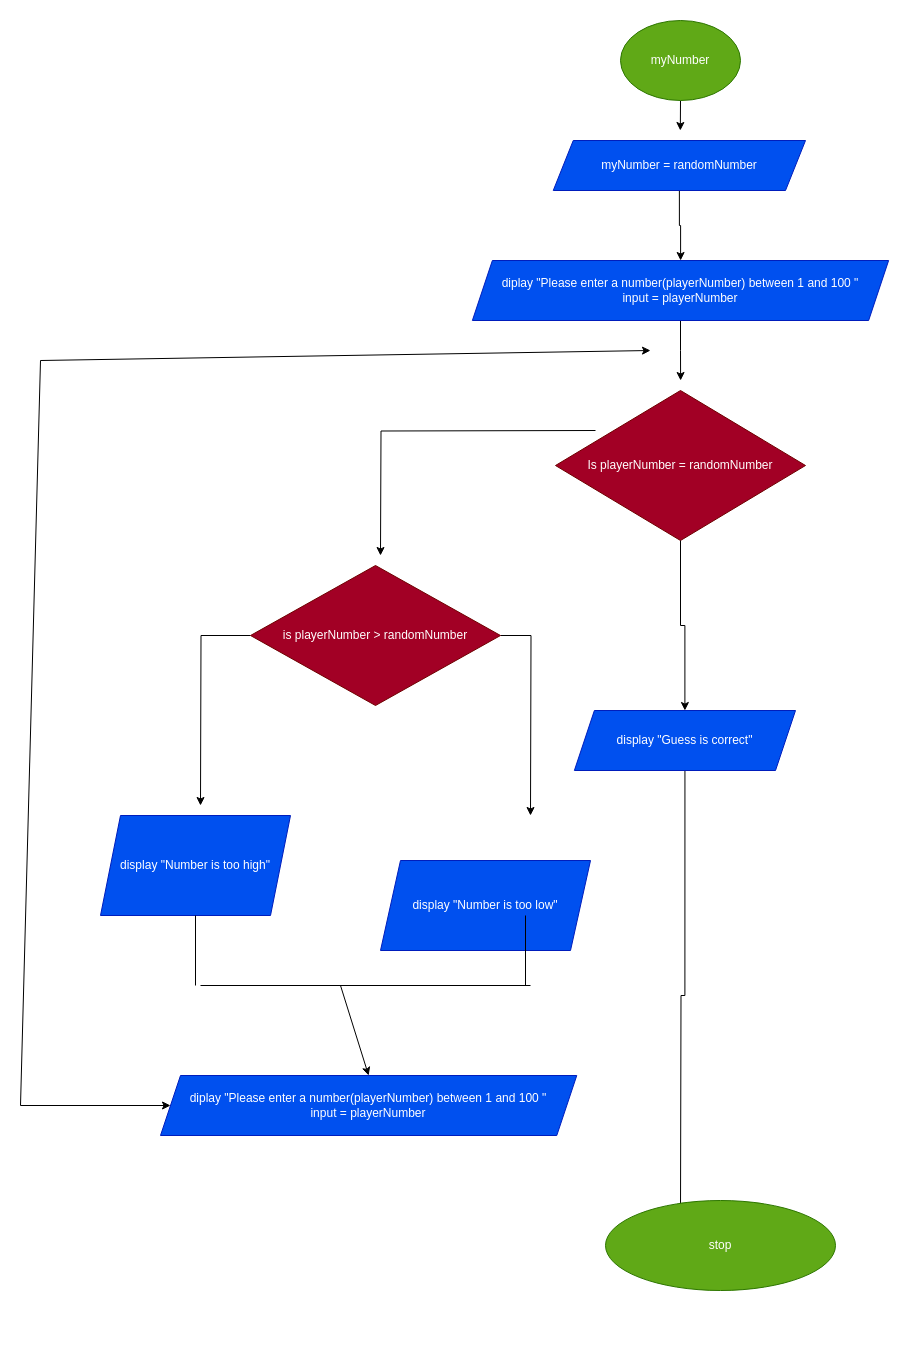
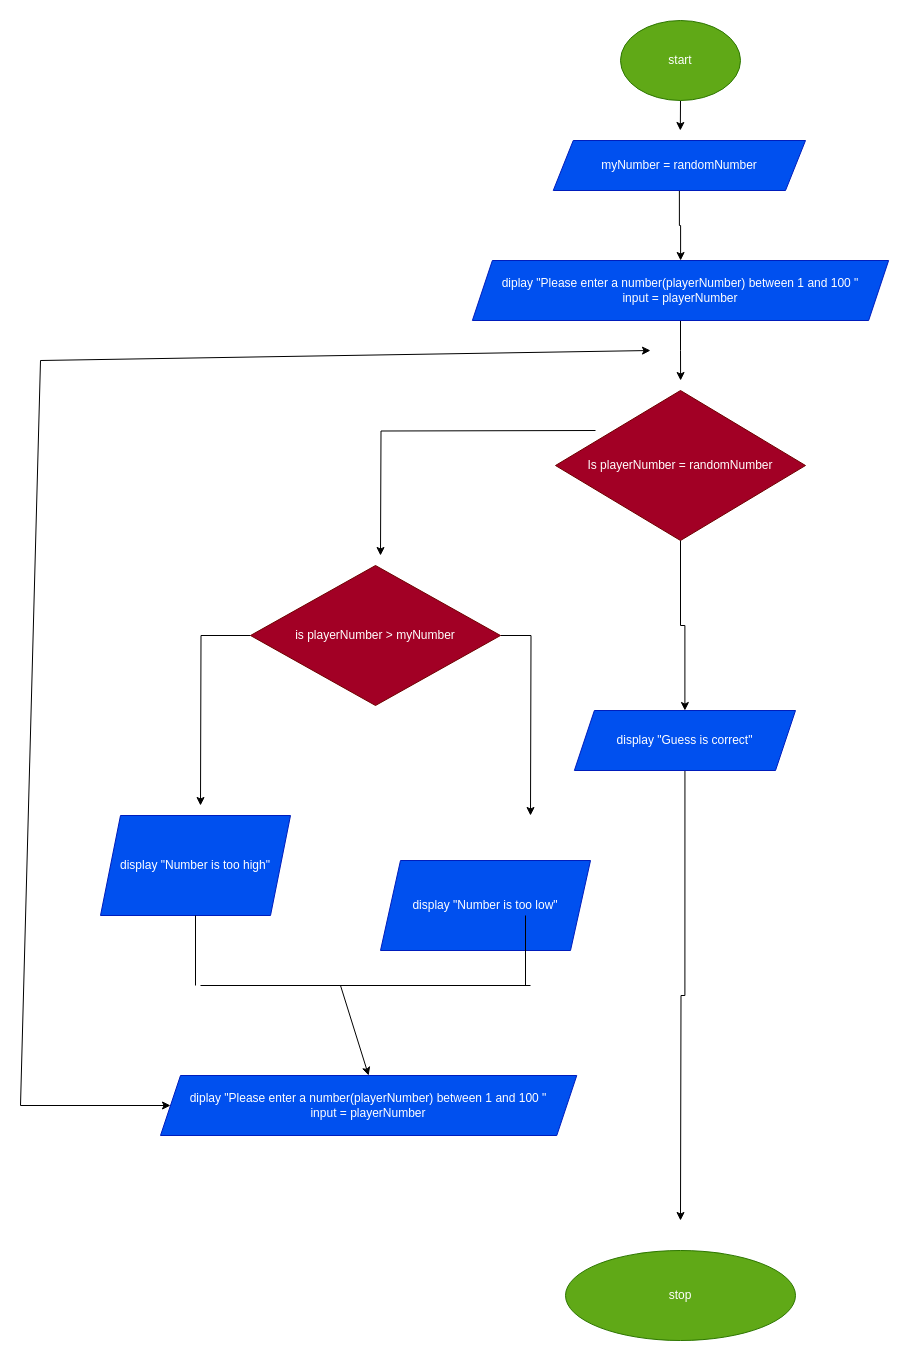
  <mxCell id="0" />
  <mxCell id="1" parent="0" />
  <mxCell id="2" style="edgeStyle=orthogonalEdgeStyle;rounded=0;orthogonalLoop=1;jettySize=auto;html=1;exitX=0.5;exitY=1;exitDx=0;exitDy=0;" parent="1" source="3" edge="1"><mxGeometry relative="1" as="geometry"><mxPoint x="679.828" y="130" as="targetPoint" /></mxGeometry></mxCell>
- <mxCell id="3" value="myNumber" style="ellipse;whiteSpace=wrap;html=1;fillColor=#60a917;fontColor=#ffffff;strokeColor=#2D7600;" parent="1" vertex="1"><mxGeometry x="620" y="20" width="120" height="80" as="geometry" /></mxCell>
+ <mxCell id="3" value="start" style="ellipse;whiteSpace=wrap;html=1;fillColor=#60a917;fontColor=#ffffff;strokeColor=#2D7600;" parent="1" vertex="1"><mxGeometry x="620" y="20" width="120" height="80" as="geometry" /></mxCell>
  <mxCell id="4" style="edgeStyle=orthogonalEdgeStyle;rounded=0;orthogonalLoop=1;jettySize=auto;html=1;exitX=0.5;exitY=1;exitDx=0;exitDy=0;" parent="1" source="5" target="7" edge="1"><mxGeometry relative="1" as="geometry"><mxPoint x="680" y="240" as="targetPoint" /></mxGeometry></mxCell>
  <mxCell id="5" value="&lt;div&gt;myNumber = randomNumber&lt;/div&gt;" style="shape=parallelogram;perimeter=parallelogramPerimeter;whiteSpace=wrap;html=1;fixedSize=1;fillColor=#0050ef;fontColor=#ffffff;strokeColor=#001DBC;" parent="1" vertex="1"><mxGeometry x="552.75" y="140" width="252.25" height="50" as="geometry" /></mxCell>
  <mxCell id="6" style="edgeStyle=orthogonalEdgeStyle;rounded=0;orthogonalLoop=1;jettySize=auto;html=1;exitX=0.5;exitY=1;exitDx=0;exitDy=0;" parent="1" source="7" edge="1"><mxGeometry relative="1" as="geometry"><mxPoint x="680.118" y="380" as="targetPoint" /></mxGeometry></mxCell>
  <mxCell id="7" value="diplay &quot;Please enter a number(playerNumber) between 1 and 100 &quot;&lt;div&gt;input = playerNumber&lt;/div&gt;" style="shape=parallelogram;perimeter=parallelogramPerimeter;whiteSpace=wrap;html=1;fixedSize=1;fillColor=#0050ef;fontColor=#ffffff;strokeColor=#001DBC;" parent="1" vertex="1"><mxGeometry x="471.88" y="260" width="416.25" height="60" as="geometry" /></mxCell>
  <mxCell id="8" style="edgeStyle=orthogonalEdgeStyle;rounded=0;orthogonalLoop=1;jettySize=auto;html=1;exitX=0;exitY=0.5;exitDx=0;exitDy=0;" parent="1" edge="1"><mxGeometry relative="1" as="geometry"><mxPoint x="380" y="555" as="targetPoint" /><mxPoint x="595" y="430" as="sourcePoint" /></mxGeometry></mxCell>
  <mxCell id="9" style="edgeStyle=orthogonalEdgeStyle;rounded=0;orthogonalLoop=1;jettySize=auto;html=1;exitX=0.5;exitY=1;exitDx=0;exitDy=0;" edge="1" parent="1" source="18"><mxGeometry relative="1" as="geometry"><mxPoint x="680" y="1220" as="targetPoint" /></mxGeometry></mxCell>
  <mxCell id="10" value="Is playerNumber = randomNumber" style="rhombus;whiteSpace=wrap;html=1;fillColor=#a20025;fontColor=#ffffff;strokeColor=#6F0000;" parent="1" vertex="1"><mxGeometry x="555" y="390" width="250" height="150" as="geometry" /></mxCell>
  <mxCell id="11" style="edgeStyle=orthogonalEdgeStyle;rounded=0;orthogonalLoop=1;jettySize=auto;html=1;exitX=0;exitY=0.5;exitDx=0;exitDy=0;" parent="1" source="13" edge="1"><mxGeometry relative="1" as="geometry"><mxPoint x="200" y="805" as="targetPoint" /></mxGeometry></mxCell>
  <mxCell id="12" style="edgeStyle=orthogonalEdgeStyle;rounded=0;orthogonalLoop=1;jettySize=auto;html=1;exitX=1;exitY=0.5;exitDx=0;exitDy=0;" parent="1" source="13" edge="1"><mxGeometry relative="1" as="geometry"><mxPoint x="530" y="815" as="targetPoint" /></mxGeometry></mxCell>
- <mxCell id="13" value="is playerNumber &amp;gt; randomNumber" style="rhombus;whiteSpace=wrap;html=1;fillColor=#a20025;fontColor=#ffffff;strokeColor=#6F0000;" parent="1" vertex="1"><mxGeometry x="250" y="565" width="250" height="140" as="geometry" /></mxCell>
+ <mxCell id="13" value="is playerNumber &amp;gt; myNumber" style="rhombus;whiteSpace=wrap;html=1;fillColor=#a20025;fontColor=#ffffff;strokeColor=#6F0000;" parent="1" vertex="1"><mxGeometry x="250" y="565" width="250" height="140" as="geometry" /></mxCell>
  <mxCell id="14" value="display &quot;Number is too high&quot;" style="shape=parallelogram;perimeter=parallelogramPerimeter;whiteSpace=wrap;html=1;fixedSize=1;fillColor=#0050ef;fontColor=#ffffff;strokeColor=#001DBC;" parent="1" vertex="1"><mxGeometry x="100" y="815" width="190" height="100" as="geometry" /></mxCell>
  <mxCell id="15" value="display &quot;Number is too low&quot;" style="shape=parallelogram;perimeter=parallelogramPerimeter;whiteSpace=wrap;html=1;fixedSize=1;fillColor=#0050ef;fontColor=#ffffff;strokeColor=#001DBC;" parent="1" vertex="1"><mxGeometry x="380" y="860" width="210" height="90" as="geometry" /></mxCell>
- <mxCell id="16" value="stop" style="ellipse;whiteSpace=wrap;html=1;fillColor=#60a917;fontColor=#ffffff;strokeColor=#2D7600;" vertex="1" parent="1"><mxGeometry x="605" y="1200" width="230.01" height="90" as="geometry" /></mxCell>
+ <mxCell id="16" value="stop" style="ellipse;whiteSpace=wrap;html=1;fillColor=#60a917;fontColor=#ffffff;strokeColor=#2D7600;" vertex="1" parent="1"><mxGeometry x="565" y="1250" width="230.01" height="90" as="geometry" /></mxCell>
  <mxCell id="17" value="" style="edgeStyle=orthogonalEdgeStyle;rounded=0;orthogonalLoop=1;jettySize=auto;html=1;exitX=0.5;exitY=1;exitDx=0;exitDy=0;" edge="1" parent="1" source="10" target="18"><mxGeometry relative="1" as="geometry"><mxPoint x="680" y="1220" as="targetPoint" /><mxPoint x="680" y="540" as="sourcePoint" /></mxGeometry></mxCell>
  <mxCell id="18" value="display &quot;Guess is correct&quot;" style="shape=parallelogram;perimeter=parallelogramPerimeter;whiteSpace=wrap;html=1;fixedSize=1;fillColor=#0050ef;fontColor=#ffffff;strokeColor=#001DBC;" vertex="1" parent="1"><mxGeometry x="573.88" y="710" width="221.13" height="60" as="geometry" /></mxCell>
  <mxCell id="19" value="diplay &quot;Please enter a number(playerNumber) between 1 and 100 &quot;&lt;div&gt;input = playerNumber&lt;/div&gt;" style="shape=parallelogram;perimeter=parallelogramPerimeter;whiteSpace=wrap;html=1;fixedSize=1;fillColor=#0050ef;fontColor=#ffffff;strokeColor=#001DBC;" vertex="1" parent="1"><mxGeometry x="160" y="1075" width="416.25" height="60" as="geometry" /></mxCell>
  <mxCell id="20" value="" style="endArrow=none;html=1;rounded=0;entryX=0.5;entryY=1;entryDx=0;entryDy=0;" edge="1" parent="1" target="14"><mxGeometry width="50" height="50" relative="1" as="geometry"><mxPoint x="195" y="985" as="sourcePoint" /><mxPoint x="320" y="995" as="targetPoint" /></mxGeometry></mxCell>
  <mxCell id="21" value="" style="endArrow=none;html=1;rounded=0;" edge="1" parent="1"><mxGeometry width="50" height="50" relative="1" as="geometry"><mxPoint x="200" y="985" as="sourcePoint" /><mxPoint x="530" y="985" as="targetPoint" /></mxGeometry></mxCell>
  <mxCell id="22" value="" style="endArrow=none;html=1;rounded=0;entryX=0.5;entryY=1;entryDx=0;entryDy=0;" edge="1" parent="1"><mxGeometry width="50" height="50" relative="1" as="geometry"><mxPoint x="525" y="985" as="sourcePoint" /><mxPoint x="525" y="915" as="targetPoint" /></mxGeometry></mxCell>
  <mxCell id="23" value="" style="endArrow=classic;html=1;rounded=0;entryX=0.5;entryY=0;entryDx=0;entryDy=0;" edge="1" parent="1" target="19"><mxGeometry width="50" height="50" relative="1" as="geometry"><mxPoint x="340" y="985" as="sourcePoint" /><mxPoint x="320" y="995" as="targetPoint" /></mxGeometry></mxCell>
  <mxCell id="24" value="" style="endArrow=classic;startArrow=classic;html=1;rounded=0;exitX=0;exitY=0.5;exitDx=0;exitDy=0;" edge="1" parent="1" source="19"><mxGeometry width="50" height="50" relative="1" as="geometry"><mxPoint x="40" y="1160" as="sourcePoint" /><mxPoint x="650" y="350" as="targetPoint" /><Array as="points"><mxPoint x="20" y="1105" /><mxPoint x="40" y="360" /></Array></mxGeometry></mxCell>
